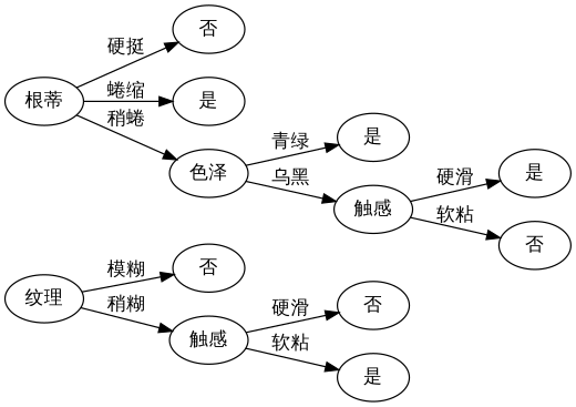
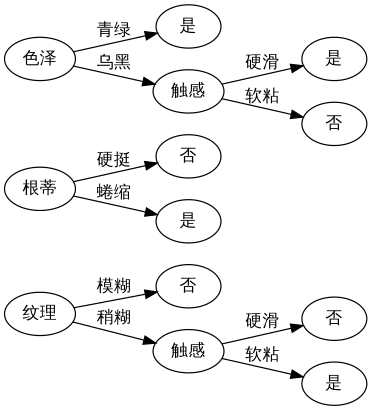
  digraph {
    rankdir=LR
    n1 [label="纹理"]
    n2 [label="否"]
    n3 [label="触感"]
    n4 [label="根蒂"]
    n5 [label="否"]
    n6 [label="是"]
    n7 [label="色泽"]
    n8 [label="否"]
    n9 [label="是"]
    n10 [label="是"]
    n11 [label="触感"]
    n12 [label="是"]
    n13 [label="否"]
    n1 -> n2 [label="模糊"]
    n1 -> n3 [label="稍糊"]
    n3 -> n8 [label="硬滑"]
    n3 -> n9 [label="软粘"]
    n4 -> n5 [label="硬挺"]
    n4 -> n6 [label="蜷缩"]
-   n4 -> n7 [label="稍蜷"]
    n7 -> n10 [label="青绿"]
    n7 -> n11 [label="乌黑"]
    n11 -> n12 [label="硬滑"]
    n11 -> n13 [label="软粘"]
  }
